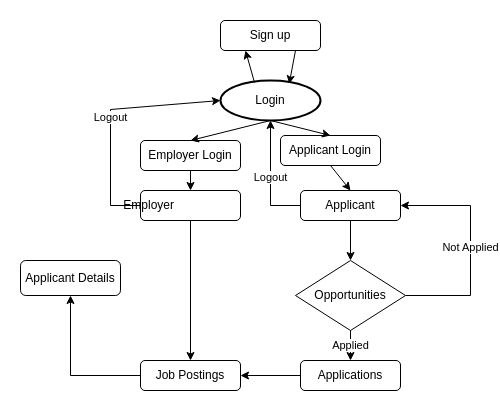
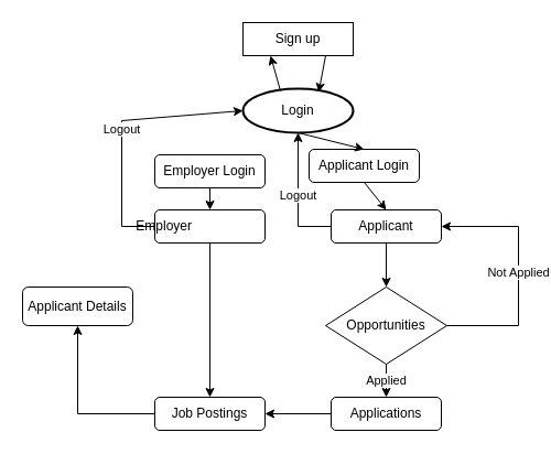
  <mxCell id="0" />
  <mxCell id="1" parent="0" />
  <mxCell id="2" value="Login" style="strokeWidth=2;html=1;shape=mxgraph.flowchart.start_1;whiteSpace=wrap;" vertex="1" parent="1"><mxGeometry x="220" y="80" width="100" height="40" as="geometry" /></mxCell>
- <mxCell id="3" value="Sign up" style="rounded=1;whiteSpace=wrap;html=1;" vertex="1" parent="1"><mxGeometry x="220" y="20" width="100" height="30" as="geometry" /></mxCell>
+ <mxCell id="3" value="Sign up" style="whiteSpace=wrap;html=1;rounded=0;" vertex="1" parent="1"><mxGeometry x="220" y="20" width="100" height="30" as="geometry" /></mxCell>
  <mxCell id="4" value="Employer Login" style="rounded=1;whiteSpace=wrap;html=1;" vertex="1" parent="1"><mxGeometry x="140" y="140" width="100" height="30" as="geometry" /></mxCell>
  <mxCell id="5" value="Applicant Login" style="rounded=1;whiteSpace=wrap;html=1;" vertex="1" parent="1"><mxGeometry x="280" y="135" width="100" height="30" as="geometry" /></mxCell>
  <mxCell id="6" value="" style="endArrow=classic;html=1;rounded=0;exitX=0.34;exitY=0.05;exitDx=0;exitDy=0;exitPerimeter=0;entryX=0.25;entryY=1;entryDx=0;entryDy=0;" edge="1" parent="1" source="2" target="3"><mxGeometry width="50" height="50" relative="1" as="geometry"><mxPoint x="250" y="240" as="sourcePoint" /><mxPoint x="300" y="190" as="targetPoint" /></mxGeometry></mxCell>
  <mxCell id="7" value="" style="endArrow=classic;html=1;rounded=0;entryX=0.687;entryY=0.083;entryDx=0;entryDy=0;entryPerimeter=0;exitX=0.75;exitY=1;exitDx=0;exitDy=0;" edge="1" parent="1" source="3" target="2"><mxGeometry width="50" height="50" relative="1" as="geometry"><mxPoint x="250" y="240" as="sourcePoint" /><mxPoint x="300" y="190" as="targetPoint" /></mxGeometry></mxCell>
- <mxCell id="8" value="" style="endArrow=classic;html=1;rounded=0;exitX=0.5;exitY=1;exitDx=0;exitDy=0;exitPerimeter=0;entryX=0.5;entryY=0;entryDx=0;entryDy=0;" edge="1" parent="1" source="2" target="4"><mxGeometry width="50" height="50" relative="1" as="geometry"><mxPoint x="250" y="240" as="sourcePoint" /><mxPoint x="300" y="190" as="targetPoint" /></mxGeometry></mxCell>
  <mxCell id="9" value="" style="endArrow=classic;html=1;rounded=0;entryX=0.5;entryY=0;entryDx=0;entryDy=0;" edge="1" parent="1" target="5"><mxGeometry width="50" height="50" relative="1" as="geometry"><mxPoint x="270" y="120" as="sourcePoint" /><mxPoint x="300" y="190" as="targetPoint" /></mxGeometry></mxCell>
  <mxCell id="10" value="Job Postings" style="rounded=1;whiteSpace=wrap;html=1;" vertex="1" parent="1"><mxGeometry x="140" y="360" width="100" height="30" as="geometry" /></mxCell>
  <mxCell id="11" value="Applicant" style="rounded=1;whiteSpace=wrap;html=1;" vertex="1" parent="1"><mxGeometry x="300" y="190" width="100" height="30" as="geometry" /></mxCell>
  <mxCell id="12" value="Employer&amp;nbsp;&lt;span style=&quot;white-space: pre;&quot;&gt;&#09;&lt;/span&gt;&lt;span style=&quot;white-space: pre;&quot;&gt;&#09;&lt;/span&gt;&lt;span style=&quot;white-space: pre;&quot;&gt;&#09;&lt;/span&gt;" style="rounded=1;whiteSpace=wrap;html=1;" vertex="1" parent="1"><mxGeometry x="140" y="190" width="100" height="30" as="geometry" /></mxCell>
  <mxCell id="13" value="" style="endArrow=classic;html=1;rounded=0;exitX=0.5;exitY=1;exitDx=0;exitDy=0;" edge="1" parent="1" source="4" target="12"><mxGeometry width="50" height="50" relative="1" as="geometry"><mxPoint x="250" y="240" as="sourcePoint" /><mxPoint x="300" y="190" as="targetPoint" /></mxGeometry></mxCell>
  <mxCell id="14" value="" style="endArrow=classic;html=1;rounded=0;exitX=0.5;exitY=1;exitDx=0;exitDy=0;entryX=0.5;entryY=0;entryDx=0;entryDy=0;" edge="1" parent="1" source="5" target="11"><mxGeometry width="50" height="50" relative="1" as="geometry"><mxPoint x="200" y="180" as="sourcePoint" /><mxPoint x="200" y="200" as="targetPoint" /></mxGeometry></mxCell>
  <mxCell id="15" value="" style="endArrow=classic;html=1;rounded=0;exitX=0.5;exitY=1;exitDx=0;exitDy=0;entryX=0.5;entryY=0;entryDx=0;entryDy=0;" edge="1" parent="1" source="12" target="10"><mxGeometry width="50" height="50" relative="1" as="geometry"><mxPoint x="250" y="240" as="sourcePoint" /><mxPoint x="300" y="190" as="targetPoint" /></mxGeometry></mxCell>
  <mxCell id="16" value="Applications" style="rounded=1;whiteSpace=wrap;html=1;" vertex="1" parent="1"><mxGeometry x="300" y="360" width="100" height="30" as="geometry" /></mxCell>
  <mxCell id="17" value="" style="endArrow=classic;html=1;rounded=0;exitX=0;exitY=0.5;exitDx=0;exitDy=0;entryX=1;entryY=0.5;entryDx=0;entryDy=0;" edge="1" parent="1" source="16" target="10"><mxGeometry width="50" height="50" relative="1" as="geometry"><mxPoint x="250" y="240" as="sourcePoint" /><mxPoint x="300" y="190" as="targetPoint" /></mxGeometry></mxCell>
  <mxCell id="18" value="Opportunities" style="rhombus;whiteSpace=wrap;html=1;" vertex="1" parent="1"><mxGeometry x="295" y="260" width="110" height="70" as="geometry" /></mxCell>
  <mxCell id="19" value="" style="endArrow=classic;html=1;rounded=0;exitX=0.5;exitY=1;exitDx=0;exitDy=0;entryX=0.5;entryY=0;entryDx=0;entryDy=0;" edge="1" parent="1" source="11" target="18"><mxGeometry width="50" height="50" relative="1" as="geometry"><mxPoint x="250" y="240" as="sourcePoint" /><mxPoint x="300" y="190" as="targetPoint" /></mxGeometry></mxCell>
  <mxCell id="20" value="Applied" style="endArrow=classic;html=1;rounded=0;exitX=0.5;exitY=1;exitDx=0;exitDy=0;entryX=0.5;entryY=0;entryDx=0;entryDy=0;" edge="1" parent="1" source="18" target="16"><mxGeometry width="50" height="50" relative="1" as="geometry"><mxPoint x="250" y="240" as="sourcePoint" /><mxPoint x="300" y="190" as="targetPoint" /><Array as="points"><mxPoint x="350" y="340" /></Array></mxGeometry></mxCell>
  <mxCell id="21" value="Not Applied" style="endArrow=classic;html=1;rounded=0;exitX=1;exitY=0.5;exitDx=0;exitDy=0;entryX=1;entryY=0.5;entryDx=0;entryDy=0;" edge="1" parent="1" source="18" target="11"><mxGeometry width="50" height="50" relative="1" as="geometry"><mxPoint x="250" y="240" as="sourcePoint" /><mxPoint x="300" y="190" as="targetPoint" /><Array as="points"><mxPoint x="470" y="295" /><mxPoint x="470" y="205" /></Array></mxGeometry></mxCell>
  <mxCell id="22" value="Logout" style="endArrow=classic;html=1;rounded=0;exitX=0;exitY=0.5;exitDx=0;exitDy=0;" edge="1" parent="1" source="11"><mxGeometry width="50" height="50" relative="1" as="geometry"><mxPoint x="250" y="240" as="sourcePoint" /><mxPoint x="270" y="120" as="targetPoint" /><Array as="points"><mxPoint x="270" y="205" /></Array></mxGeometry></mxCell>
  <mxCell id="23" value="Logout" style="endArrow=classic;html=1;rounded=0;exitX=0;exitY=0.5;exitDx=0;exitDy=0;entryX=0;entryY=0.5;entryDx=0;entryDy=0;entryPerimeter=0;" edge="1" parent="1" source="12" target="2"><mxGeometry width="50" height="50" relative="1" as="geometry"><mxPoint x="50" y="172.32" as="sourcePoint" /><mxPoint x="210" y="100" as="targetPoint" /><Array as="points"><mxPoint x="110" y="205" /><mxPoint x="110" y="109" /></Array></mxGeometry></mxCell>
  <mxCell id="24" value="Applicant Details" style="rounded=1;whiteSpace=wrap;html=1;" vertex="1" parent="1"><mxGeometry x="20" y="260" width="100" height="35" as="geometry" /></mxCell>
  <mxCell id="25" value="" style="endArrow=classic;html=1;rounded=0;exitX=0;exitY=0.5;exitDx=0;exitDy=0;entryX=0.5;entryY=1;entryDx=0;entryDy=0;" edge="1" parent="1" source="10" target="24"><mxGeometry width="50" height="50" relative="1" as="geometry"><mxPoint x="190" y="240" as="sourcePoint" /><mxPoint x="240" y="190" as="targetPoint" /><Array as="points"><mxPoint x="70" y="375" /></Array></mxGeometry></mxCell>
